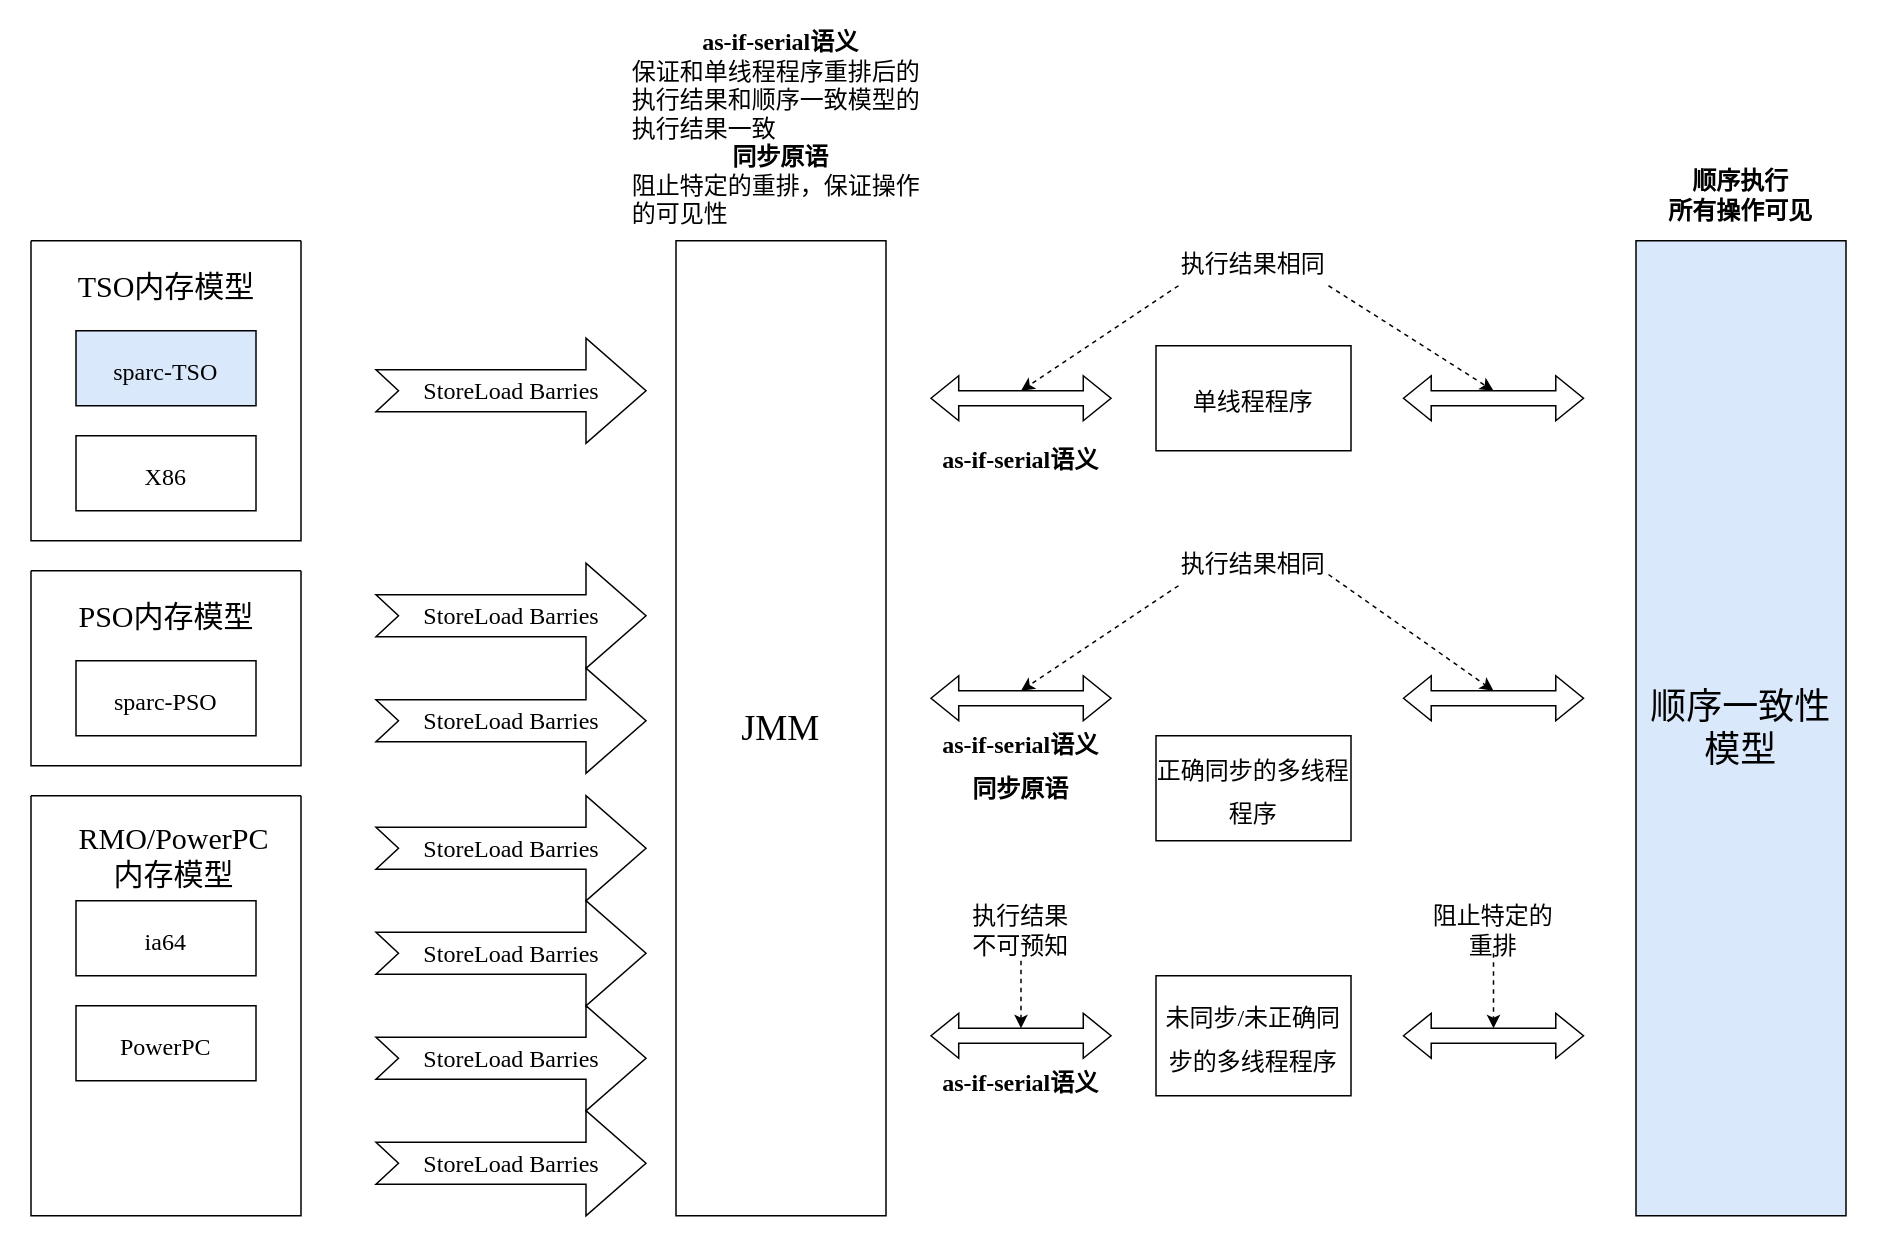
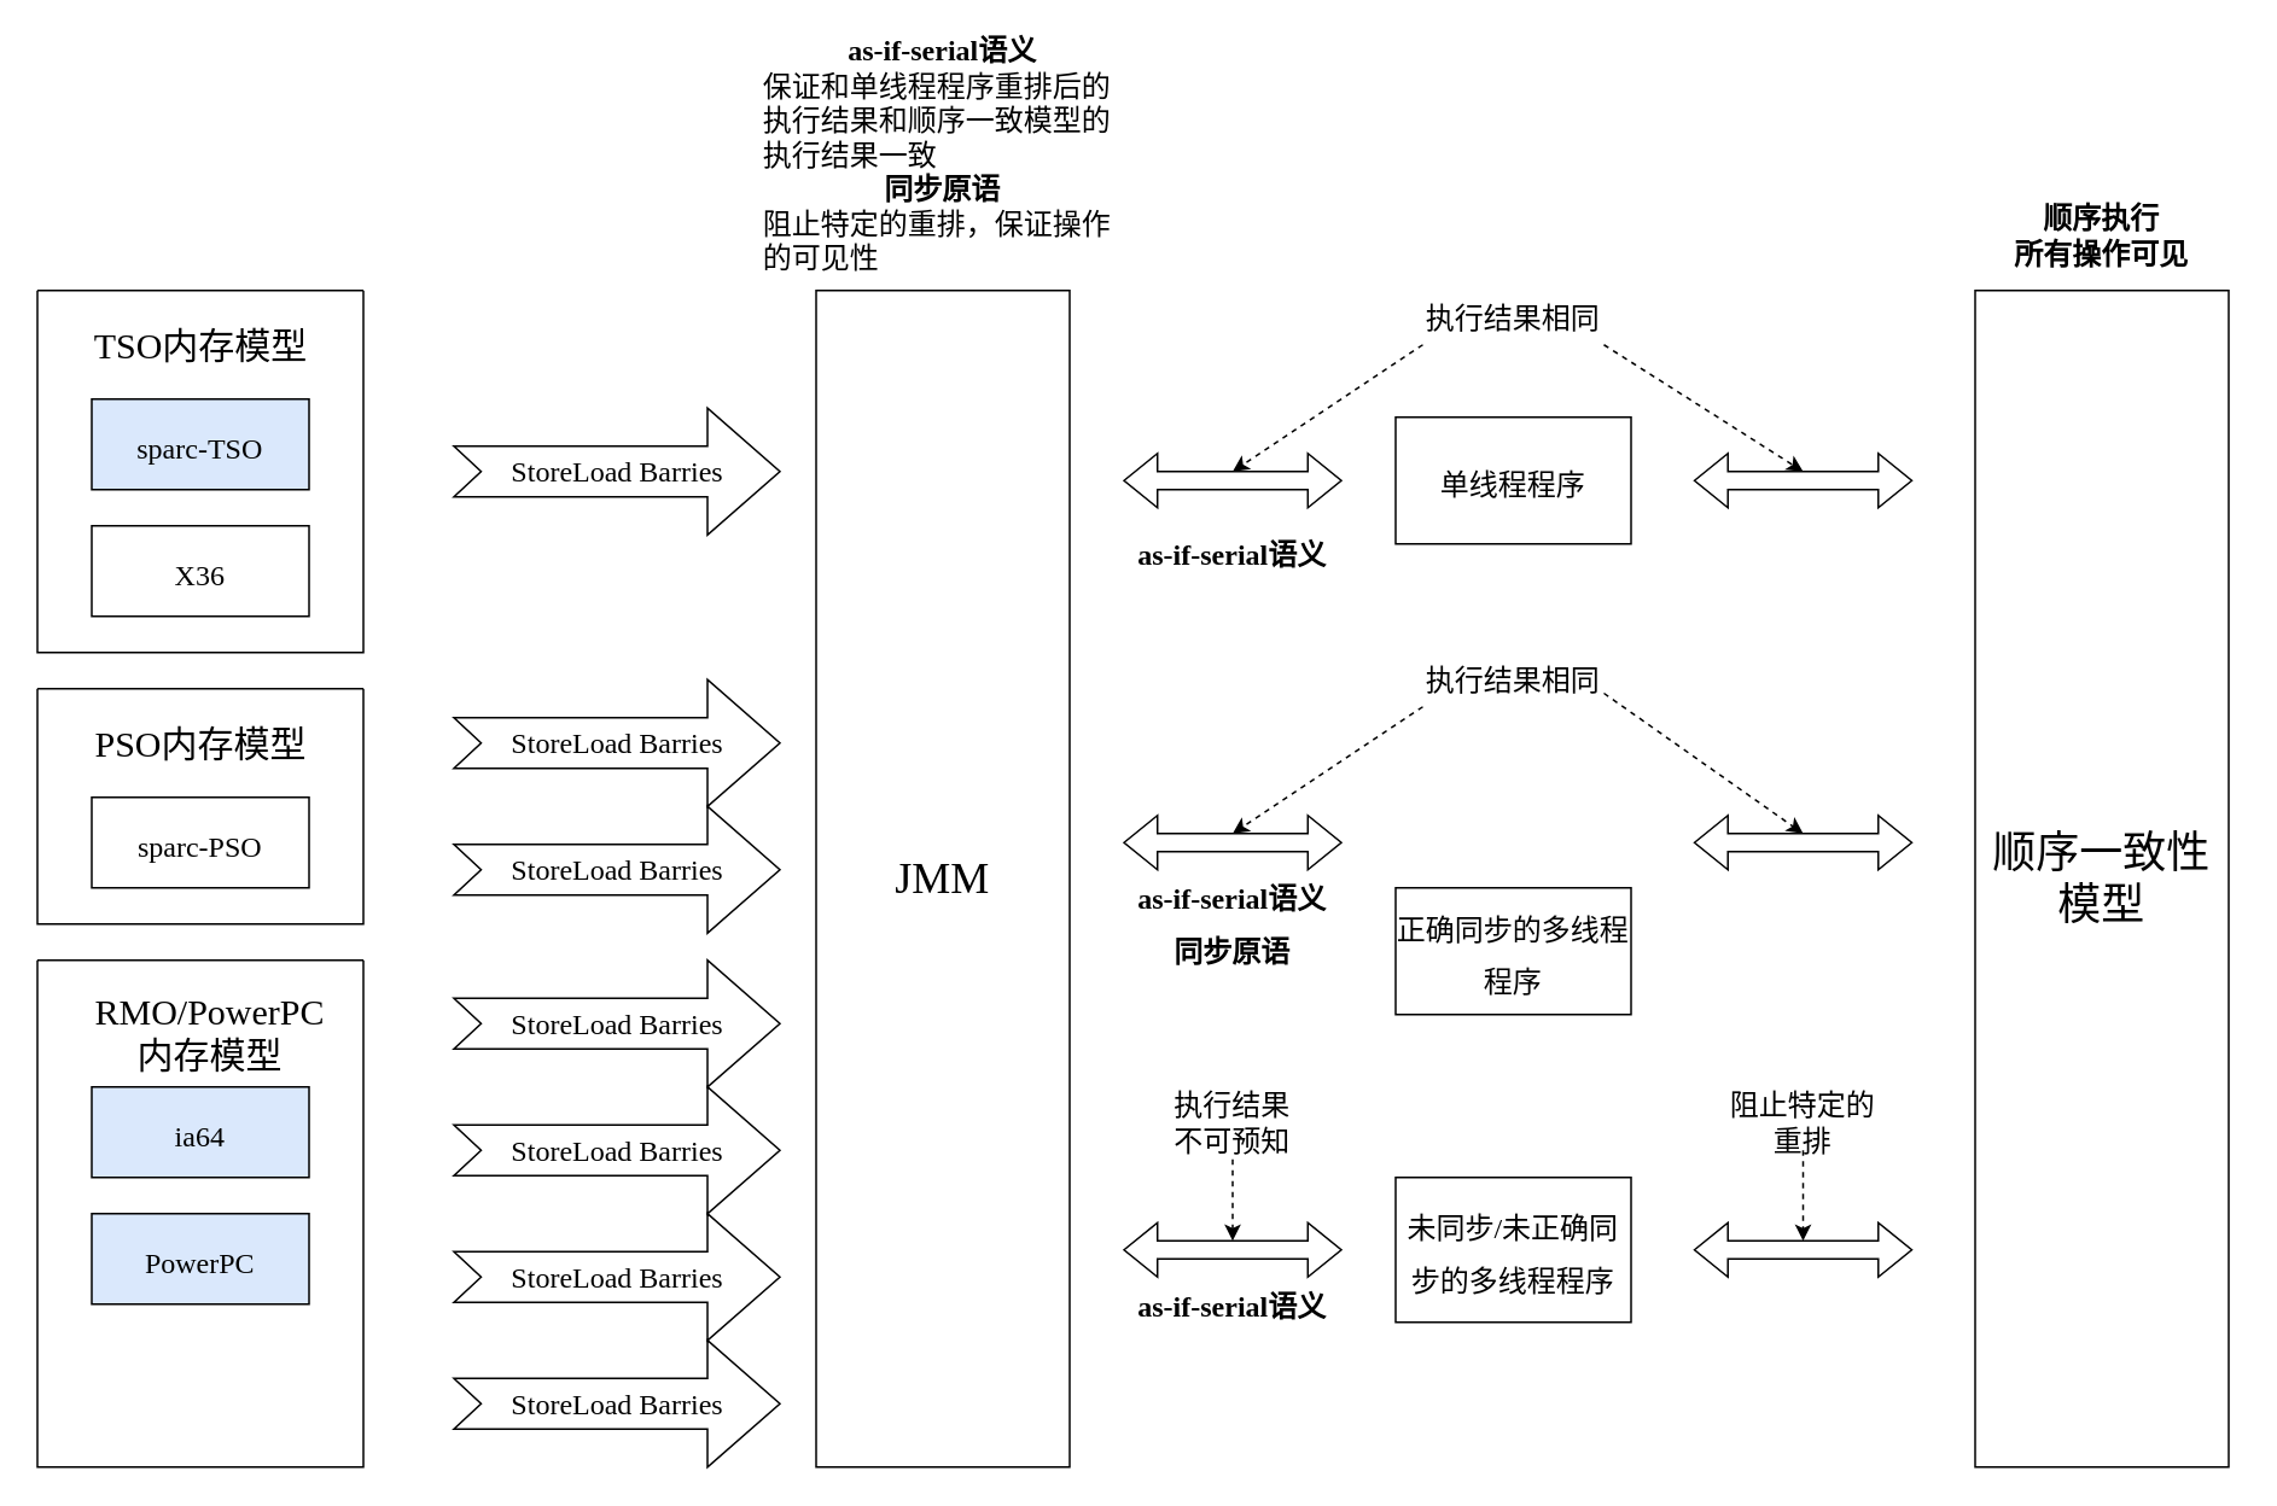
  <mxCell id="0" />
  <mxCell id="1" parent="0" />
  <mxCell id="2" value="" style="swimlane;startSize=0;" vertex="1" parent="1"><mxGeometry x="20" y="160" width="180" height="200" as="geometry" /></mxCell>
  <mxCell id="3" value="&lt;font style=&quot;font-size: 20px&quot; face=&quot;Times New Roman&quot;&gt;TSO内存模型&lt;/font&gt;" style="text;html=1;align=center;verticalAlign=middle;resizable=0;points=[];autosize=1;strokeColor=none;fillColor=none;" vertex="1" parent="2"><mxGeometry x="25" y="20" width="130" height="20" as="geometry" /></mxCell>
  <mxCell id="4" value="&lt;font face=&quot;Times New Roman&quot; style=&quot;font-size: 16px&quot;&gt;sparc-TSO&lt;/font&gt;" style="rounded=0;whiteSpace=wrap;html=1;fontSize=20;fillColor=#dae8fc;" vertex="1" parent="2"><mxGeometry x="30" y="60" width="120" height="50" as="geometry" /></mxCell>
- <mxCell id="5" value="&lt;font face=&quot;Times New Roman&quot; style=&quot;font-size: 16px&quot;&gt;X86&lt;/font&gt;" style="rounded=0;whiteSpace=wrap;html=1;fontSize=20;" vertex="1" parent="2"><mxGeometry x="30" y="130" width="120" height="50" as="geometry" /></mxCell>
+ <mxCell id="5" value="&lt;font face=&quot;Times New Roman&quot; style=&quot;font-size: 16px&quot;&gt;X36&lt;/font&gt;" style="rounded=0;whiteSpace=wrap;html=1;fontSize=20;" vertex="1" parent="2"><mxGeometry x="30" y="130" width="120" height="50" as="geometry" /></mxCell>
  <mxCell id="6" value="" style="swimlane;startSize=0;" vertex="1" parent="1"><mxGeometry x="20" y="380" width="180" height="130" as="geometry" /></mxCell>
  <mxCell id="7" value="&lt;font style=&quot;font-size: 20px&quot; face=&quot;Times New Roman&quot;&gt;PSO内存模型&lt;/font&gt;" style="text;html=1;align=center;verticalAlign=middle;resizable=0;points=[];autosize=1;strokeColor=none;fillColor=none;" vertex="1" parent="6"><mxGeometry x="25" y="20" width="130" height="20" as="geometry" /></mxCell>
  <mxCell id="8" value="&lt;font face=&quot;Times New Roman&quot; style=&quot;font-size: 16px&quot;&gt;sparc-PSO&lt;/font&gt;" style="rounded=0;whiteSpace=wrap;html=1;fontSize=20;" vertex="1" parent="6"><mxGeometry x="30" y="60" width="120" height="50" as="geometry" /></mxCell>
  <mxCell id="9" value="" style="swimlane;startSize=0;" vertex="1" parent="1"><mxGeometry x="20" y="530" width="180" height="280" as="geometry" /></mxCell>
  <mxCell id="10" value="&lt;font style=&quot;font-size: 20px&quot; face=&quot;Times New Roman&quot;&gt;RMO/PowerPC&lt;br&gt;内存模型&lt;/font&gt;" style="text;html=1;align=center;verticalAlign=middle;resizable=0;points=[];autosize=1;strokeColor=none;fillColor=none;" vertex="1" parent="9"><mxGeometry x="25" y="20" width="140" height="40" as="geometry" /></mxCell>
- <mxCell id="11" value="&lt;font face=&quot;Times New Roman&quot; style=&quot;font-size: 16px&quot;&gt;ia64&lt;/font&gt;" style="rounded=0;whiteSpace=wrap;html=1;fontSize=20;" vertex="1" parent="9"><mxGeometry x="30" y="70" width="120" height="50" as="geometry" /></mxCell>
- <mxCell id="12" value="&lt;font face=&quot;Times New Roman&quot; style=&quot;font-size: 16px&quot;&gt;PowerPC&lt;/font&gt;" style="rounded=0;whiteSpace=wrap;html=1;fontSize=20;" vertex="1" parent="9"><mxGeometry x="30" y="140" width="120" height="50" as="geometry" /></mxCell>
+ <mxCell id="11" value="&lt;font face=&quot;Times New Roman&quot; style=&quot;font-size: 16px&quot;&gt;ia64&lt;/font&gt;" style="rounded=0;whiteSpace=wrap;html=1;fontSize=20;fillColor=#dae8fc;" vertex="1" parent="9"><mxGeometry x="30" y="70" width="120" height="50" as="geometry" /></mxCell>
+ <mxCell id="12" value="&lt;font face=&quot;Times New Roman&quot; style=&quot;font-size: 16px&quot;&gt;PowerPC&lt;/font&gt;" style="rounded=0;whiteSpace=wrap;html=1;fontSize=20;fillColor=#dae8fc;" vertex="1" parent="9"><mxGeometry x="30" y="140" width="120" height="50" as="geometry" /></mxCell>
  <mxCell id="13" value="StoreLoad Barries" style="html=1;shadow=0;dashed=0;align=center;verticalAlign=middle;shape=mxgraph.arrows2.arrow;dy=0.6;dx=40;notch=15;fontFamily=Times New Roman;fontSize=16;" vertex="1" parent="1"><mxGeometry x="250" y="225" width="180" height="70" as="geometry" /></mxCell>
  <mxCell id="14" value="StoreLoad Barries" style="html=1;shadow=0;dashed=0;align=center;verticalAlign=middle;shape=mxgraph.arrows2.arrow;dy=0.6;dx=40;notch=15;fontFamily=Times New Roman;fontSize=16;" vertex="1" parent="1"><mxGeometry x="250" y="375" width="180" height="70" as="geometry" /></mxCell>
  <mxCell id="15" value="StoreLoad Barries" style="html=1;shadow=0;dashed=0;align=center;verticalAlign=middle;shape=mxgraph.arrows2.arrow;dy=0.6;dx=40;notch=15;fontFamily=Times New Roman;fontSize=16;" vertex="1" parent="1"><mxGeometry x="250" y="445" width="180" height="70" as="geometry" /></mxCell>
  <mxCell id="16" value="StoreLoad Barries" style="html=1;shadow=0;dashed=0;align=center;verticalAlign=middle;shape=mxgraph.arrows2.arrow;dy=0.6;dx=40;notch=15;fontFamily=Times New Roman;fontSize=16;" vertex="1" parent="1"><mxGeometry x="250" y="530" width="180" height="70" as="geometry" /></mxCell>
  <mxCell id="17" value="StoreLoad Barries" style="html=1;shadow=0;dashed=0;align=center;verticalAlign=middle;shape=mxgraph.arrows2.arrow;dy=0.6;dx=40;notch=15;fontFamily=Times New Roman;fontSize=16;" vertex="1" parent="1"><mxGeometry x="250" y="600" width="180" height="70" as="geometry" /></mxCell>
  <mxCell id="18" value="StoreLoad Barries" style="html=1;shadow=0;dashed=0;align=center;verticalAlign=middle;shape=mxgraph.arrows2.arrow;dy=0.6;dx=40;notch=15;fontFamily=Times New Roman;fontSize=16;" vertex="1" parent="1"><mxGeometry x="250" y="670" width="180" height="70" as="geometry" /></mxCell>
  <mxCell id="19" value="StoreLoad Barries" style="html=1;shadow=0;dashed=0;align=center;verticalAlign=middle;shape=mxgraph.arrows2.arrow;dy=0.6;dx=40;notch=15;fontFamily=Times New Roman;fontSize=16;" vertex="1" parent="1"><mxGeometry x="250" y="740" width="180" height="70" as="geometry" /></mxCell>
  <mxCell id="20" value="&lt;font style=&quot;font-size: 24px&quot;&gt;JMM&lt;br&gt;&lt;/font&gt;" style="rounded=0;whiteSpace=wrap;html=1;fontFamily=Times New Roman;fontSize=16;" vertex="1" parent="1"><mxGeometry x="450" y="160" width="140" height="650" as="geometry" /></mxCell>
- <mxCell id="21" value="&lt;span style=&quot;font-size: 24px&quot;&gt;顺序一致性模型&lt;/span&gt;" style="rounded=0;whiteSpace=wrap;html=1;fontFamily=Times New Roman;fontSize=16;fillColor=#dae8fc;" vertex="1" parent="1"><mxGeometry x="1090" y="160" width="140" height="650" as="geometry" /></mxCell>
+ <mxCell id="21" value="&lt;span style=&quot;font-size: 24px&quot;&gt;顺序一致性模型&lt;/span&gt;" style="rounded=0;whiteSpace=wrap;html=1;fontFamily=Times New Roman;fontSize=16;" vertex="1" parent="1"><mxGeometry x="1090" y="160" width="140" height="650" as="geometry" /></mxCell>
  <mxCell id="22" value="&lt;font style=&quot;font-size: 16px&quot;&gt;单线程程序&lt;/font&gt;" style="rounded=0;whiteSpace=wrap;html=1;fontFamily=Times New Roman;fontSize=24;" vertex="1" parent="1"><mxGeometry x="770" y="230" width="130" height="70" as="geometry" /></mxCell>
  <mxCell id="23" value="&lt;font style=&quot;font-size: 16px&quot;&gt;正确同步的多线程程序&lt;/font&gt;" style="rounded=0;whiteSpace=wrap;html=1;fontFamily=Times New Roman;fontSize=24;" vertex="1" parent="1"><mxGeometry x="770" y="490" width="130" height="70" as="geometry" /></mxCell>
  <mxCell id="24" value="&lt;span style=&quot;font-size: 16px&quot;&gt;未同步/未正确同步的多线程程序&lt;/span&gt;" style="rounded=0;whiteSpace=wrap;html=1;fontFamily=Times New Roman;fontSize=24;" vertex="1" parent="1"><mxGeometry x="770" y="650" width="130" height="80" as="geometry" /></mxCell>
  <mxCell id="25" style="edgeStyle=none;rounded=0;orthogonalLoop=1;jettySize=auto;html=1;exitX=0;exitY=1;exitDx=0;exitDy=0;entryX=0;entryY=0;entryDx=60;entryDy=10;entryPerimeter=0;dashed=1;fontFamily=Times New Roman;fontSize=16;" edge="1" parent="1" source="27" target="35"><mxGeometry relative="1" as="geometry" /></mxCell>
  <mxCell id="26" style="edgeStyle=none;rounded=0;orthogonalLoop=1;jettySize=auto;html=1;exitX=1;exitY=1;exitDx=0;exitDy=0;entryX=0;entryY=0;entryDx=60;entryDy=10;entryPerimeter=0;dashed=1;fontFamily=Times New Roman;fontSize=16;" edge="1" parent="1" source="27" target="36"><mxGeometry relative="1" as="geometry" /></mxCell>
  <mxCell id="27" value="执行结果相同" style="text;html=1;strokeColor=none;fillColor=none;align=center;verticalAlign=middle;whiteSpace=wrap;rounded=0;fontFamily=Times New Roman;fontSize=16;" vertex="1" parent="1"><mxGeometry x="785" y="160" width="100" height="30" as="geometry" /></mxCell>
  <mxCell id="28" style="edgeStyle=none;rounded=0;orthogonalLoop=1;jettySize=auto;html=1;exitX=0;exitY=1;exitDx=0;exitDy=0;entryX=0;entryY=0;entryDx=60;entryDy=10;entryPerimeter=0;dashed=1;fontFamily=Times New Roman;fontSize=16;" edge="1" parent="1" source="30" target="37"><mxGeometry relative="1" as="geometry" /></mxCell>
  <mxCell id="29" style="edgeStyle=none;rounded=0;orthogonalLoop=1;jettySize=auto;html=1;exitX=1;exitY=0.75;exitDx=0;exitDy=0;entryX=0;entryY=0;entryDx=60;entryDy=10;entryPerimeter=0;dashed=1;fontFamily=Times New Roman;fontSize=16;" edge="1" parent="1" source="30" target="38"><mxGeometry relative="1" as="geometry" /></mxCell>
  <mxCell id="30" value="执行结果相同" style="text;html=1;strokeColor=none;fillColor=none;align=center;verticalAlign=middle;whiteSpace=wrap;rounded=0;fontFamily=Times New Roman;fontSize=16;" vertex="1" parent="1"><mxGeometry x="785" y="360" width="100" height="30" as="geometry" /></mxCell>
  <mxCell id="31" style="edgeStyle=none;rounded=0;orthogonalLoop=1;jettySize=auto;html=1;exitX=0.5;exitY=1;exitDx=0;exitDy=0;entryX=0;entryY=0;entryDx=60;entryDy=10;entryPerimeter=0;dashed=1;fontFamily=Times New Roman;fontSize=16;" edge="1" parent="1" source="32" target="39"><mxGeometry relative="1" as="geometry" /></mxCell>
  <mxCell id="32" value="执行结果不可预知" style="text;html=1;strokeColor=none;fillColor=none;align=center;verticalAlign=middle;whiteSpace=wrap;rounded=0;fontFamily=Times New Roman;fontSize=16;" vertex="1" parent="1"><mxGeometry x="645" y="600" width="70" height="40" as="geometry" /></mxCell>
  <mxCell id="33" style="edgeStyle=none;rounded=0;orthogonalLoop=1;jettySize=auto;html=1;exitX=0.5;exitY=1;exitDx=0;exitDy=0;entryX=0;entryY=0;entryDx=60;entryDy=10;entryPerimeter=0;dashed=1;fontFamily=Times New Roman;fontSize=16;" edge="1" parent="1" source="34" target="40"><mxGeometry relative="1" as="geometry" /></mxCell>
  <mxCell id="34" value="阻止特定的重排" style="text;html=1;strokeColor=none;fillColor=none;align=center;verticalAlign=middle;whiteSpace=wrap;rounded=0;fontFamily=Times New Roman;fontSize=16;" vertex="1" parent="1"><mxGeometry x="950" y="605" width="90" height="30" as="geometry" /></mxCell>
  <mxCell id="35" value="" style="shape=doubleArrow;whiteSpace=wrap;html=1;fontFamily=Times New Roman;fontSize=16;arrowWidth=0.333;arrowSize=0.154;" vertex="1" parent="1"><mxGeometry x="620" y="250" width="120" height="30" as="geometry" /></mxCell>
  <mxCell id="36" value="" style="shape=doubleArrow;whiteSpace=wrap;html=1;fontFamily=Times New Roman;fontSize=16;arrowWidth=0.333;arrowSize=0.154;" vertex="1" parent="1"><mxGeometry x="935" y="250" width="120" height="30" as="geometry" /></mxCell>
  <mxCell id="37" value="" style="shape=doubleArrow;whiteSpace=wrap;html=1;fontFamily=Times New Roman;fontSize=16;arrowWidth=0.333;arrowSize=0.154;" vertex="1" parent="1"><mxGeometry x="620" y="450" width="120" height="30" as="geometry" /></mxCell>
  <mxCell id="38" value="" style="shape=doubleArrow;whiteSpace=wrap;html=1;fontFamily=Times New Roman;fontSize=16;arrowWidth=0.333;arrowSize=0.154;" vertex="1" parent="1"><mxGeometry x="935" y="450" width="120" height="30" as="geometry" /></mxCell>
  <mxCell id="39" value="" style="shape=doubleArrow;whiteSpace=wrap;html=1;fontFamily=Times New Roman;fontSize=16;arrowWidth=0.333;arrowSize=0.154;" vertex="1" parent="1"><mxGeometry x="620" y="675" width="120" height="30" as="geometry" /></mxCell>
  <mxCell id="40" value="" style="shape=doubleArrow;whiteSpace=wrap;html=1;fontFamily=Times New Roman;fontSize=16;arrowWidth=0.333;arrowSize=0.154;" vertex="1" parent="1"><mxGeometry x="935" y="675" width="120" height="30" as="geometry" /></mxCell>
  <mxCell id="41" value="&lt;b&gt;同步原语&lt;/b&gt;" style="text;html=1;strokeColor=none;fillColor=none;align=center;verticalAlign=middle;whiteSpace=wrap;rounded=0;fontFamily=Times New Roman;fontSize=16;" vertex="1" parent="1"><mxGeometry x="645" y="510" width="70" height="30" as="geometry" /></mxCell>
  <mxCell id="42" value="&lt;b&gt;as-if-serial语义&lt;br&gt;&lt;div style=&quot;text-align: left&quot;&gt;&lt;span style=&quot;font-weight: normal&quot;&gt;保证和单线程程序重排后的执行结果和顺序一致模型的执行结果一致&lt;/span&gt;&lt;/div&gt;&lt;div&gt;&lt;b style=&quot;font-family: &amp;#34;times new roman&amp;#34;&quot;&gt;同步原语&lt;/b&gt;&lt;br style=&quot;font-weight: 400 ; font-family: &amp;#34;times new roman&amp;#34;&quot;&gt;&lt;div style=&quot;text-align: left ; font-weight: 400 ; font-family: &amp;#34;times new roman&amp;#34;&quot;&gt;阻止特定的重排，保证操作的可见性&lt;/div&gt;&lt;/div&gt;&lt;/b&gt;" style="text;html=1;strokeColor=none;fillColor=none;align=center;verticalAlign=middle;whiteSpace=wrap;rounded=0;fontFamily=Times New Roman;fontSize=16;" vertex="1" parent="1"><mxGeometry x="420" y="20" width="200" height="130" as="geometry" /></mxCell>
  <mxCell id="43" value="&lt;div&gt;&lt;b style=&quot;font-family: &amp;#34;times new roman&amp;#34;&quot;&gt;as-if-serial语义&lt;/b&gt;&lt;/div&gt;" style="text;whiteSpace=wrap;html=1;fontSize=16;fontFamily=Times New Roman;align=center;" vertex="1" parent="1"><mxGeometry x="615" y="290" width="130" height="30" as="geometry" /></mxCell>
  <mxCell id="44" style="edgeStyle=none;rounded=0;orthogonalLoop=1;jettySize=auto;html=1;exitX=0.5;exitY=0;exitDx=0;exitDy=0;dashed=1;fontFamily=Times New Roman;fontSize=16;" edge="1" parent="1" source="43" target="43"><mxGeometry relative="1" as="geometry" /></mxCell>
  <mxCell id="45" value="&lt;div&gt;&lt;b style=&quot;font-family: &amp;#34;times new roman&amp;#34;&quot;&gt;as-if-serial语义&lt;/b&gt;&lt;/div&gt;" style="text;whiteSpace=wrap;html=1;fontSize=16;fontFamily=Times New Roman;align=center;" vertex="1" parent="1"><mxGeometry x="615" y="480" width="130" height="30" as="geometry" /></mxCell>
  <mxCell id="46" value="&lt;div&gt;&lt;b style=&quot;font-family: &amp;#34;times new roman&amp;#34;&quot;&gt;as-if-serial语义&lt;/b&gt;&lt;/div&gt;" style="text;whiteSpace=wrap;html=1;fontSize=16;fontFamily=Times New Roman;align=center;" vertex="1" parent="1"><mxGeometry x="615" y="705" width="130" height="30" as="geometry" /></mxCell>
  <mxCell id="47" value="&lt;b&gt;顺序执行&lt;br&gt;所有操作可见&lt;br&gt;&lt;/b&gt;" style="text;html=1;strokeColor=none;fillColor=none;align=center;verticalAlign=middle;whiteSpace=wrap;rounded=0;fontFamily=Times New Roman;fontSize=16;" vertex="1" parent="1"><mxGeometry x="1085" y="110" width="150" height="40" as="geometry" /></mxCell>
